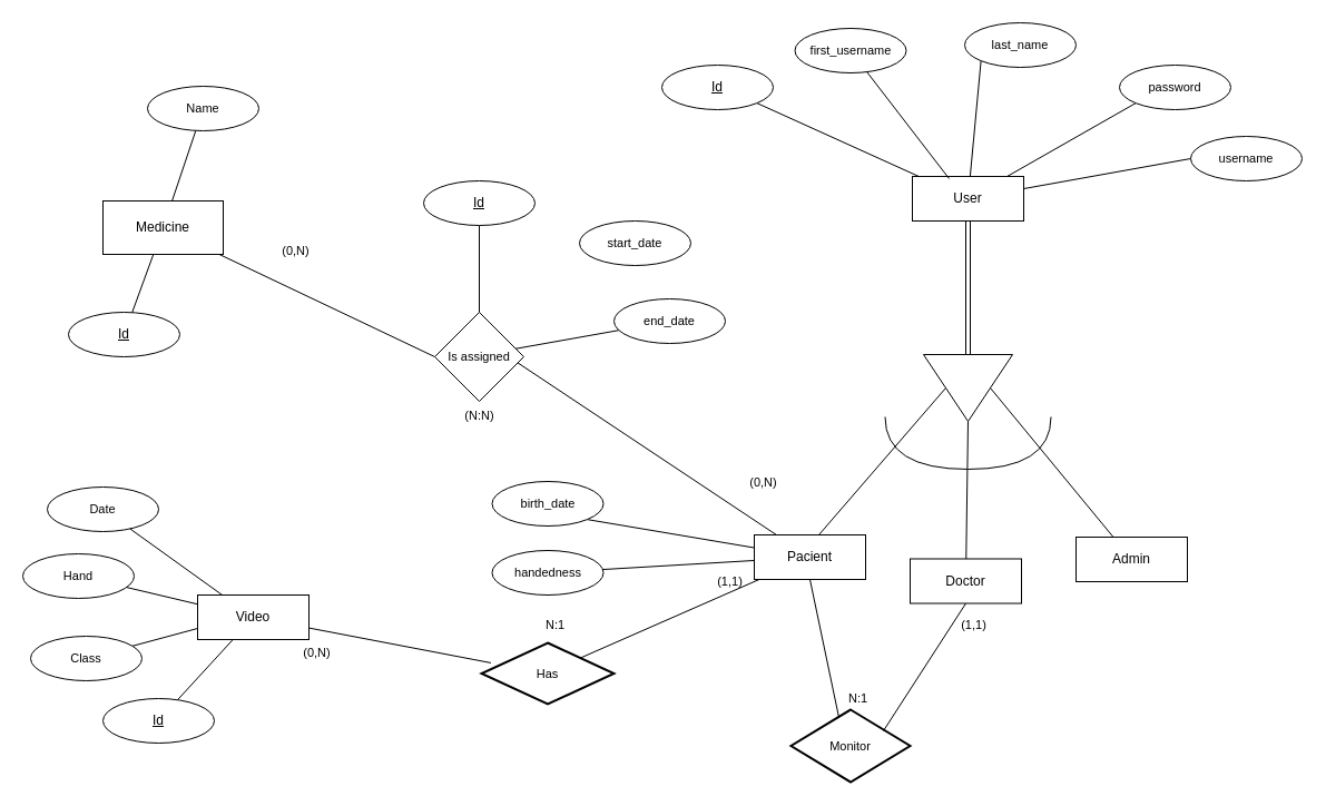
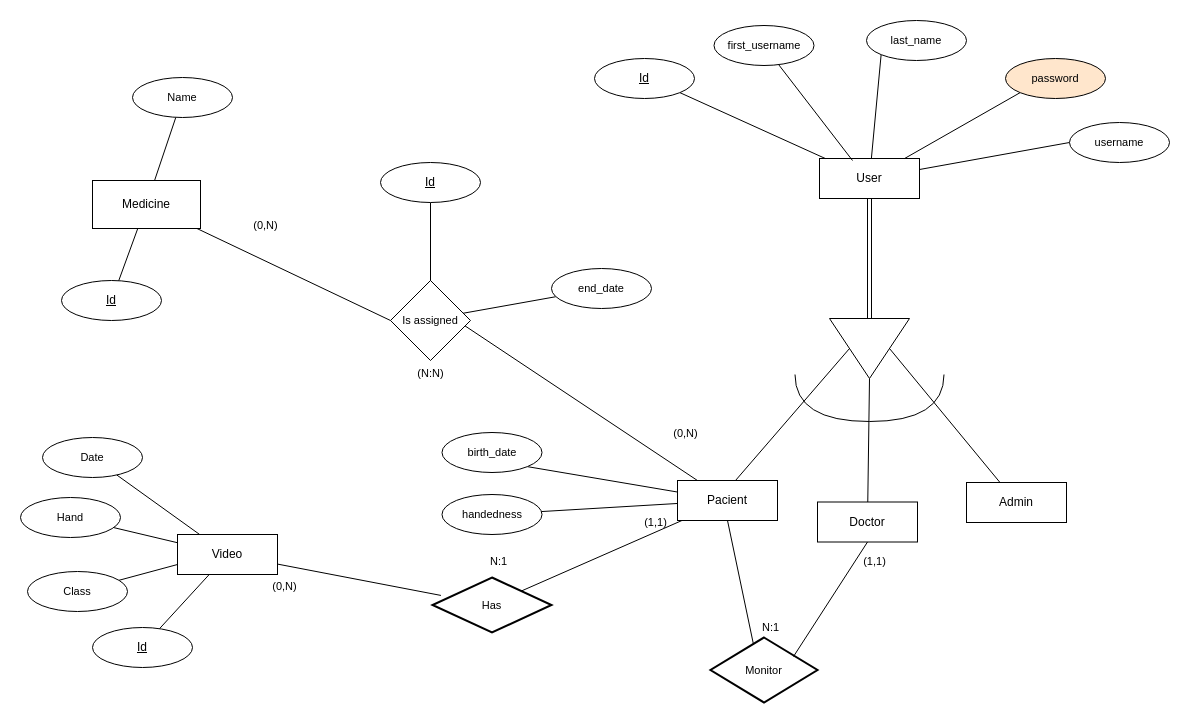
  <mxCell id="0" />
  <mxCell id="1" parent="0" />
  <mxCell id="2" style="edgeStyle=orthogonalEdgeStyle;rounded=0;orthogonalLoop=1;jettySize=auto;html=1;exitX=0.5;exitY=1;exitDx=0;exitDy=0;endArrow=none;endFill=0;shape=link;" edge="1" parent="1" source="3" target="17"><mxGeometry relative="1" as="geometry" /></mxCell>
  <mxCell id="3" value="User" style="whiteSpace=wrap;html=1;align=center;" vertex="1" parent="1"><mxGeometry x="819" y="158" width="100" height="40" as="geometry" /></mxCell>
  <mxCell id="4" style="edgeStyle=none;shape=connector;rounded=0;orthogonalLoop=1;jettySize=auto;html=1;exitX=1;exitY=1;exitDx=0;exitDy=0;labelBackgroundColor=default;strokeColor=default;align=center;verticalAlign=middle;fontFamily=Helvetica;fontSize=11;fontColor=default;endArrow=none;endFill=0;" edge="1" parent="1" source="5" target="3"><mxGeometry relative="1" as="geometry" /></mxCell>
  <mxCell id="5" value="Id" style="ellipse;whiteSpace=wrap;html=1;align=center;fontStyle=4;" vertex="1" parent="1"><mxGeometry x="594" y="58" width="100" height="40" as="geometry" /></mxCell>
  <mxCell id="6" style="rounded=0;orthogonalLoop=1;jettySize=auto;html=1;entryX=0.33;entryY=0.05;entryDx=0;entryDy=0;endArrow=none;endFill=0;entryPerimeter=0;" edge="1" parent="1" source="7" target="3"><mxGeometry relative="1" as="geometry" /></mxCell>
  <mxCell id="7" value="first_username" style="ellipse;whiteSpace=wrap;html=1;align=center;fontFamily=Helvetica;fontSize=11;fontColor=default;" vertex="1" parent="1"><mxGeometry x="713.5" y="25" width="100" height="40" as="geometry" /></mxCell>
  <mxCell id="8" style="edgeStyle=none;shape=connector;rounded=0;orthogonalLoop=1;jettySize=auto;html=1;exitX=0;exitY=1;exitDx=0;exitDy=0;labelBackgroundColor=default;strokeColor=default;align=center;verticalAlign=middle;fontFamily=Helvetica;fontSize=11;fontColor=default;endArrow=none;endFill=0;" edge="1" parent="1" source="9" target="3"><mxGeometry relative="1" as="geometry" /></mxCell>
  <mxCell id="9" value="last_name" style="ellipse;whiteSpace=wrap;html=1;align=center;fontFamily=Helvetica;fontSize=11;fontColor=default;" vertex="1" parent="1"><mxGeometry x="866" y="20" width="100" height="40" as="geometry" /></mxCell>
  <mxCell id="10" style="edgeStyle=none;shape=connector;rounded=0;orthogonalLoop=1;jettySize=auto;html=1;exitX=0;exitY=1;exitDx=0;exitDy=0;labelBackgroundColor=default;strokeColor=default;align=center;verticalAlign=middle;fontFamily=Helvetica;fontSize=11;fontColor=default;endArrow=none;endFill=0;" edge="1" parent="1" source="11" target="3"><mxGeometry relative="1" as="geometry" /></mxCell>
- <mxCell id="11" value="password" style="ellipse;whiteSpace=wrap;html=1;align=center;fontFamily=Helvetica;fontSize=11;fontColor=default;" vertex="1" parent="1"><mxGeometry x="1005" y="58" width="100" height="40" as="geometry" /></mxCell>
+ <mxCell id="11" value="password" style="ellipse;whiteSpace=wrap;html=1;align=center;fontFamily=Helvetica;fontSize=11;fontColor=default;fillColor=#ffe6cc;" vertex="1" parent="1"><mxGeometry x="1005" y="58" width="100" height="40" as="geometry" /></mxCell>
  <mxCell id="12" style="edgeStyle=none;shape=connector;rounded=0;orthogonalLoop=1;jettySize=auto;html=1;labelBackgroundColor=default;strokeColor=default;align=center;verticalAlign=middle;fontFamily=Helvetica;fontSize=11;fontColor=default;endArrow=none;endFill=0;entryX=0.721;entryY=0.27;entryDx=0;entryDy=0;entryPerimeter=0;" edge="1" parent="1" source="35" target="29"><mxGeometry relative="1" as="geometry"><mxPoint x="816" y="551" as="sourcePoint" /></mxGeometry></mxCell>
  <mxCell id="13" value="Admin" style="whiteSpace=wrap;html=1;align=center;" vertex="1" parent="1"><mxGeometry x="966" y="482" width="100" height="40" as="geometry" /></mxCell>
  <mxCell id="14" style="rounded=0;orthogonalLoop=1;jettySize=auto;html=1;exitX=0.5;exitY=0;exitDx=0;exitDy=0;endArrow=none;endFill=0;" edge="1" parent="1" source="17" target="13"><mxGeometry relative="1" as="geometry" /></mxCell>
  <mxCell id="15" style="rounded=0;orthogonalLoop=1;jettySize=auto;html=1;exitX=1;exitY=0.5;exitDx=0;exitDy=0;endArrow=none;endFill=0;" edge="1" parent="1" source="17" target="33"><mxGeometry relative="1" as="geometry"><mxPoint x="866.392" y="511" as="targetPoint" /></mxGeometry></mxCell>
  <mxCell id="16" style="edgeStyle=none;shape=connector;rounded=0;orthogonalLoop=1;jettySize=auto;html=1;exitX=0.5;exitY=1;exitDx=0;exitDy=0;labelBackgroundColor=default;strokeColor=default;align=center;verticalAlign=middle;fontFamily=Helvetica;fontSize=11;fontColor=default;endArrow=none;endFill=0;" edge="1" parent="1" source="17"><mxGeometry relative="1" as="geometry"><mxPoint x="733.273" y="482" as="targetPoint" /></mxGeometry></mxCell>
  <mxCell id="17" value="" style="triangle;whiteSpace=wrap;html=1;rotation=90;" vertex="1" parent="1"><mxGeometry x="839" y="308" width="60" height="80" as="geometry" /></mxCell>
  <mxCell id="18" value="" style="shape=requiredInterface;html=1;verticalLabelPosition=bottom;sketch=0;fontFamily=Helvetica;fontSize=11;fontColor=default;rotation=90;" vertex="1" parent="1"><mxGeometry x="845.5" y="323" width="47" height="149" as="geometry" /></mxCell>
  <mxCell id="19" style="edgeStyle=none;shape=connector;rounded=0;orthogonalLoop=1;jettySize=auto;html=1;labelBackgroundColor=default;strokeColor=default;align=center;verticalAlign=middle;fontFamily=Helvetica;fontSize=11;fontColor=default;endArrow=none;endFill=0;entryX=0.071;entryY=0.326;entryDx=0;entryDy=0;entryPerimeter=0;" edge="1" parent="1" source="20" target="29"><mxGeometry relative="1" as="geometry" /></mxCell>
  <mxCell id="20" value="Video" style="whiteSpace=wrap;html=1;align=center;" vertex="1" parent="1"><mxGeometry x="177" y="534" width="100" height="40" as="geometry" /></mxCell>
  <mxCell id="21" style="edgeStyle=none;shape=connector;rounded=0;orthogonalLoop=1;jettySize=auto;html=1;labelBackgroundColor=default;strokeColor=default;align=center;verticalAlign=middle;fontFamily=Helvetica;fontSize=11;fontColor=default;endArrow=none;endFill=0;" edge="1" parent="1" source="22" target="20"><mxGeometry relative="1" as="geometry" /></mxCell>
  <mxCell id="22" value="Id" style="ellipse;whiteSpace=wrap;html=1;align=center;fontStyle=4;" vertex="1" parent="1"><mxGeometry x="92" y="627" width="100" height="40" as="geometry" /></mxCell>
  <mxCell id="23" style="edgeStyle=none;shape=connector;rounded=0;orthogonalLoop=1;jettySize=auto;html=1;entryX=0;entryY=0.75;entryDx=0;entryDy=0;labelBackgroundColor=default;strokeColor=default;align=center;verticalAlign=middle;fontFamily=Helvetica;fontSize=11;fontColor=default;endArrow=none;endFill=0;" edge="1" parent="1" source="24" target="20"><mxGeometry relative="1" as="geometry" /></mxCell>
  <mxCell id="24" value="Class" style="ellipse;whiteSpace=wrap;html=1;align=center;fontFamily=Helvetica;fontSize=11;fontColor=default;" vertex="1" parent="1"><mxGeometry x="27" y="571" width="100" height="40" as="geometry" /></mxCell>
  <mxCell id="25" style="edgeStyle=none;shape=connector;rounded=0;orthogonalLoop=1;jettySize=auto;html=1;labelBackgroundColor=default;strokeColor=default;align=center;verticalAlign=middle;fontFamily=Helvetica;fontSize=11;fontColor=default;endArrow=none;endFill=0;" edge="1" parent="1" source="26" target="20"><mxGeometry relative="1" as="geometry" /></mxCell>
  <mxCell id="26" value="Hand" style="ellipse;whiteSpace=wrap;html=1;align=center;fontFamily=Helvetica;fontSize=11;fontColor=default;" vertex="1" parent="1"><mxGeometry x="20" y="497" width="100" height="40" as="geometry" /></mxCell>
  <mxCell id="27" style="edgeStyle=none;shape=connector;rounded=0;orthogonalLoop=1;jettySize=auto;html=1;labelBackgroundColor=default;strokeColor=default;align=center;verticalAlign=middle;fontFamily=Helvetica;fontSize=11;fontColor=default;endArrow=none;endFill=0;" edge="1" parent="1" source="28" target="20"><mxGeometry relative="1" as="geometry" /></mxCell>
  <mxCell id="28" value="Date" style="ellipse;whiteSpace=wrap;html=1;align=center;fontFamily=Helvetica;fontSize=11;fontColor=default;" vertex="1" parent="1"><mxGeometry x="42" y="437" width="100" height="40" as="geometry" /></mxCell>
  <mxCell id="29" value="Has" style="strokeWidth=2;html=1;shape=mxgraph.flowchart.decision;whiteSpace=wrap;fontFamily=Helvetica;fontSize=11;fontColor=default;" vertex="1" parent="1"><mxGeometry x="432" y="577" width="119" height="55" as="geometry" /></mxCell>
  <mxCell id="30" value="(0,N)" style="text;html=1;align=center;verticalAlign=middle;resizable=0;points=[];autosize=1;strokeColor=none;fillColor=none;fontSize=11;fontFamily=Helvetica;fontColor=default;" vertex="1" parent="1"><mxGeometry x="259" y="571" width="50" height="30" as="geometry" /></mxCell>
  <mxCell id="31" value="(1,1)" style="text;html=1;align=center;verticalAlign=middle;resizable=0;points=[];autosize=1;strokeColor=none;fillColor=none;fontSize=11;fontFamily=Helvetica;fontColor=default;" vertex="1" parent="1"><mxGeometry x="630" y="507" width="50" height="30" as="geometry" /></mxCell>
  <mxCell id="32" value="N:1" style="text;html=1;align=center;verticalAlign=middle;resizable=0;points=[];autosize=1;strokeColor=none;fillColor=none;fontSize=11;fontFamily=Helvetica;fontColor=default;" vertex="1" parent="1"><mxGeometry x="480" y="548" width="35" height="25" as="geometry" /></mxCell>
  <mxCell id="33" value="Doctor" style="whiteSpace=wrap;html=1;align=center;" vertex="1" parent="1"><mxGeometry x="817" y="501.5" width="100" height="40" as="geometry" /></mxCell>
  <mxCell id="34" style="rounded=0;orthogonalLoop=1;jettySize=auto;html=1;entryX=0.925;entryY=0.563;entryDx=0;entryDy=0;endArrow=none;endFill=0;entryPerimeter=0;" edge="1" parent="1" source="35" target="54"><mxGeometry relative="1" as="geometry"><mxPoint x="480" y="313" as="targetPoint" /></mxGeometry></mxCell>
  <mxCell id="35" value="Pacient" style="whiteSpace=wrap;html=1;align=center;" vertex="1" parent="1"><mxGeometry x="677" y="480" width="100" height="40" as="geometry" /></mxCell>
  <mxCell id="36" value="Monitor" style="strokeWidth=2;html=1;shape=mxgraph.flowchart.decision;whiteSpace=wrap;fontFamily=Helvetica;fontSize=11;fontColor=default;" vertex="1" parent="1"><mxGeometry x="710" y="637" width="107" height="65" as="geometry" /></mxCell>
  <mxCell id="37" style="edgeStyle=none;shape=connector;rounded=0;orthogonalLoop=1;jettySize=auto;html=1;exitX=0.5;exitY=1;exitDx=0;exitDy=0;entryX=0.402;entryY=0.108;entryDx=0;entryDy=0;entryPerimeter=0;labelBackgroundColor=default;strokeColor=default;align=center;verticalAlign=middle;fontFamily=Helvetica;fontSize=11;fontColor=default;endArrow=none;endFill=0;" edge="1" parent="1" source="35" target="36"><mxGeometry relative="1" as="geometry" /></mxCell>
  <mxCell id="38" style="edgeStyle=none;shape=connector;rounded=0;orthogonalLoop=1;jettySize=auto;html=1;exitX=0.5;exitY=1;exitDx=0;exitDy=0;entryX=0.776;entryY=0.292;entryDx=0;entryDy=0;entryPerimeter=0;labelBackgroundColor=default;strokeColor=default;align=center;verticalAlign=middle;fontFamily=Helvetica;fontSize=11;fontColor=default;endArrow=none;endFill=0;" edge="1" parent="1" source="33" target="36"><mxGeometry relative="1" as="geometry" /></mxCell>
  <mxCell id="39" value="(1,1)" style="text;html=1;align=center;verticalAlign=middle;resizable=0;points=[];autosize=1;strokeColor=none;fillColor=none;fontSize=11;fontFamily=Helvetica;fontColor=default;" vertex="1" parent="1"><mxGeometry x="848.5" y="546" width="50" height="30" as="geometry" /></mxCell>
  <mxCell id="40" value="N:1" style="text;html=1;align=center;verticalAlign=middle;resizable=0;points=[];autosize=1;strokeColor=none;fillColor=none;fontSize=11;fontFamily=Helvetica;fontColor=default;" vertex="1" parent="1"><mxGeometry x="752" y="614" width="35" height="25" as="geometry" /></mxCell>
  <mxCell id="41" style="edgeStyle=none;shape=connector;rounded=0;orthogonalLoop=1;jettySize=auto;html=1;exitX=1;exitY=1;exitDx=0;exitDy=0;labelBackgroundColor=default;strokeColor=default;align=center;verticalAlign=middle;fontFamily=Helvetica;fontSize=11;fontColor=default;endArrow=none;endFill=0;" edge="1" parent="1" source="42" target="35"><mxGeometry relative="1" as="geometry" /></mxCell>
  <mxCell id="42" value="birth_date" style="ellipse;whiteSpace=wrap;html=1;align=center;fontFamily=Helvetica;fontSize=11;fontColor=default;" vertex="1" parent="1"><mxGeometry x="441.5" y="432" width="100" height="40" as="geometry" /></mxCell>
  <mxCell id="43" value="handedness" style="ellipse;whiteSpace=wrap;html=1;align=center;fontFamily=Helvetica;fontSize=11;fontColor=default;" vertex="1" parent="1"><mxGeometry x="441.5" y="494" width="100" height="40" as="geometry" /></mxCell>
  <mxCell id="44" style="edgeStyle=none;shape=connector;rounded=0;orthogonalLoop=1;jettySize=auto;html=1;labelBackgroundColor=default;strokeColor=default;align=center;verticalAlign=middle;fontFamily=Helvetica;fontSize=11;fontColor=default;endArrow=none;endFill=0;" edge="1" parent="1" source="43" target="35"><mxGeometry relative="1" as="geometry" /></mxCell>
  <mxCell id="45" style="edgeStyle=none;shape=connector;rounded=0;orthogonalLoop=1;jettySize=auto;html=1;exitX=0;exitY=0.5;exitDx=0;exitDy=0;labelBackgroundColor=default;strokeColor=default;align=center;verticalAlign=middle;fontFamily=Helvetica;fontSize=11;fontColor=default;endArrow=none;endFill=0;" edge="1" parent="1" source="46" target="3"><mxGeometry relative="1" as="geometry" /></mxCell>
  <mxCell id="46" value="username" style="ellipse;whiteSpace=wrap;html=1;align=center;fontFamily=Helvetica;fontSize=11;fontColor=default;" vertex="1" parent="1"><mxGeometry x="1069" y="122" width="100" height="40" as="geometry" /></mxCell>
  <mxCell id="47" style="edgeStyle=none;rounded=0;orthogonalLoop=1;jettySize=auto;html=1;strokeColor=default;align=center;verticalAlign=middle;fontFamily=Helvetica;fontSize=11;fontColor=default;labelBackgroundColor=default;endArrow=none;endFill=0;" edge="1" parent="1" source="49" target="60"><mxGeometry relative="1" as="geometry"><mxPoint x="146" y="124" as="targetPoint" /></mxGeometry></mxCell>
  <mxCell id="48" style="edgeStyle=none;rounded=0;orthogonalLoop=1;jettySize=auto;html=1;strokeColor=default;align=center;verticalAlign=middle;fontFamily=Helvetica;fontSize=11;fontColor=default;labelBackgroundColor=default;endArrow=none;endFill=0;" edge="1" parent="1" source="49" target="61"><mxGeometry relative="1" as="geometry" /></mxCell>
  <mxCell id="49" value="Medicine" style="rounded=0;whiteSpace=wrap;html=1;" vertex="1" parent="1"><mxGeometry x="92" y="180" width="108" height="48" as="geometry" /></mxCell>
  <mxCell id="50" style="edgeStyle=none;rounded=0;orthogonalLoop=1;jettySize=auto;html=1;exitX=0.5;exitY=0;exitDx=0;exitDy=0;strokeColor=default;align=center;verticalAlign=middle;fontFamily=Helvetica;fontSize=11;fontColor=default;labelBackgroundColor=default;endArrow=none;endFill=0;entryX=0.5;entryY=1;entryDx=0;entryDy=0;" edge="1" parent="1" target="52"><mxGeometry relative="1" as="geometry"><mxPoint x="430" y="283" as="sourcePoint" /><mxPoint x="430" y="210" as="targetPoint" /></mxGeometry></mxCell>
  <mxCell id="51" style="rounded=0;orthogonalLoop=1;jettySize=auto;html=1;entryX=0;entryY=0.5;entryDx=0;entryDy=0;endArrow=none;endFill=0;" edge="1" parent="1" source="49" target="54"><mxGeometry relative="1" as="geometry"><mxPoint x="380" y="303" as="targetPoint" /></mxGeometry></mxCell>
  <mxCell id="52" value="Id" style="ellipse;whiteSpace=wrap;html=1;align=center;fontStyle=4;" vertex="1" parent="1"><mxGeometry x="380" y="162" width="100" height="40" as="geometry" /></mxCell>
  <mxCell id="53" style="edgeStyle=none;rounded=0;orthogonalLoop=1;jettySize=auto;html=1;exitX=0.888;exitY=0.413;exitDx=0;exitDy=0;strokeColor=default;align=center;verticalAlign=middle;fontFamily=Helvetica;fontSize=11;fontColor=default;labelBackgroundColor=default;endArrow=none;endFill=0;exitPerimeter=0;" edge="1" parent="1" source="54" target="59"><mxGeometry relative="1" as="geometry" /></mxCell>
  <mxCell id="54" value="Is assigned" style="rhombus;whiteSpace=wrap;html=1;fontFamily=Helvetica;fontSize=11;fontColor=default;labelBackgroundColor=default;" vertex="1" parent="1"><mxGeometry x="390" y="280" width="80" height="80" as="geometry" /></mxCell>
  <mxCell id="55" value="(N:N)" style="text;html=1;align=center;verticalAlign=middle;resizable=0;points=[];autosize=1;strokeColor=none;fillColor=none;fontFamily=Helvetica;fontSize=11;fontColor=default;labelBackgroundColor=default;" vertex="1" parent="1"><mxGeometry x="405" y="358" width="50" height="30" as="geometry" /></mxCell>
  <mxCell id="56" value="(0,N)" style="text;html=1;align=center;verticalAlign=middle;resizable=0;points=[];autosize=1;strokeColor=none;fillColor=none;fontFamily=Helvetica;fontSize=11;fontColor=default;labelBackgroundColor=default;" vertex="1" parent="1"><mxGeometry x="240" y="210" width="50" height="30" as="geometry" /></mxCell>
  <mxCell id="57" value="(0,N)" style="text;html=1;align=center;verticalAlign=middle;resizable=0;points=[];autosize=1;strokeColor=none;fillColor=none;fontFamily=Helvetica;fontSize=11;fontColor=default;labelBackgroundColor=default;" vertex="1" parent="1"><mxGeometry x="660" y="417.5" width="50" height="30" as="geometry" /></mxCell>
- <mxCell id="58" value="start_date" style="ellipse;whiteSpace=wrap;html=1;align=center;fontFamily=Helvetica;fontSize=11;fontColor=default;" vertex="1" parent="1"><mxGeometry x="520" y="198" width="100" height="40" as="geometry" /></mxCell>
  <mxCell id="59" value="end&lt;span style=&quot;background-color: initial;&quot;&gt;_date&lt;/span&gt;" style="ellipse;whiteSpace=wrap;html=1;align=center;fontFamily=Helvetica;fontSize=11;fontColor=default;" vertex="1" parent="1"><mxGeometry x="551" y="268" width="100" height="40" as="geometry" /></mxCell>
  <mxCell id="60" value="Name" style="ellipse;whiteSpace=wrap;html=1;align=center;fontFamily=Helvetica;fontSize=11;fontColor=default;" vertex="1" parent="1"><mxGeometry x="132" y="77" width="100" height="40" as="geometry" /></mxCell>
  <mxCell id="61" value="Id" style="ellipse;whiteSpace=wrap;html=1;align=center;fontStyle=4;" vertex="1" parent="1"><mxGeometry x="61" y="280" width="100" height="40" as="geometry" /></mxCell>
